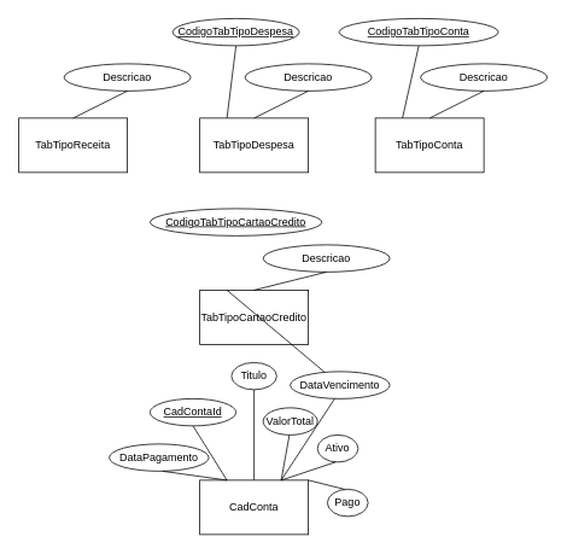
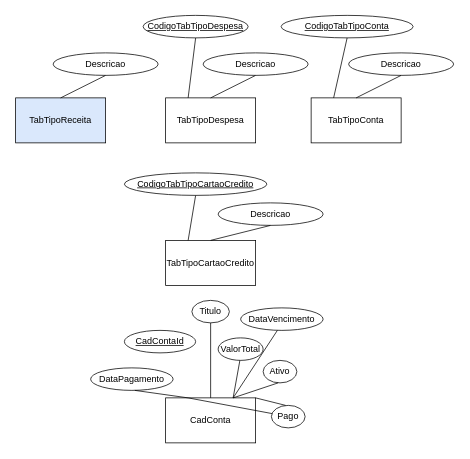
  <mxCell id="0" />
  <mxCell id="1" parent="0" />
- <mxCell id="2" value="TabTipoReceita" style="rounded=0;whiteSpace=wrap;html=1;" vertex="1" parent="1"><mxGeometry x="20" y="130" width="120" height="60" as="geometry" /></mxCell>
+ <mxCell id="2" value="TabTipoReceita" style="rounded=0;whiteSpace=wrap;html=1;fillColor=#dae8fc;" vertex="1" parent="1"><mxGeometry x="20" y="130" width="120" height="60" as="geometry" /></mxCell>
  <mxCell id="3" value="Descricao" style="ellipse;whiteSpace=wrap;html=1;" vertex="1" parent="1"><mxGeometry x="70" y="70" width="140" height="30" as="geometry" /></mxCell>
  <mxCell id="4" value="" style="endArrow=none;html=1;entryX=0.5;entryY=1;entryDx=0;entryDy=0;exitX=0.5;exitY=0;exitDx=0;exitDy=0;" edge="1" parent="1" source="2" target="3"><mxGeometry width="50" height="50" relative="1" as="geometry"><mxPoint x="70" y="130" as="sourcePoint" /><mxPoint x="120" y="80" as="targetPoint" /></mxGeometry></mxCell>
  <mxCell id="5" value="TabTipoDespesa" style="rounded=0;whiteSpace=wrap;html=1;" vertex="1" parent="1"><mxGeometry x="220" y="130" width="120" height="60" as="geometry" /></mxCell>
  <mxCell id="6" value="CodigoTabTipoDespesa" style="ellipse;whiteSpace=wrap;html=1;fontStyle=4" vertex="1" parent="1"><mxGeometry x="190" y="20" width="140" height="30" as="geometry" /></mxCell>
  <mxCell id="7" value="Descricao" style="ellipse;whiteSpace=wrap;html=1;" vertex="1" parent="1"><mxGeometry x="270" y="70" width="140" height="30" as="geometry" /></mxCell>
  <mxCell id="8" value="" style="endArrow=none;html=1;exitX=0.25;exitY=0;exitDx=0;exitDy=0;entryX=0.5;entryY=1;entryDx=0;entryDy=0;" edge="1" parent="1" source="5" target="6"><mxGeometry width="50" height="50" relative="1" as="geometry"><mxPoint x="220" y="130" as="sourcePoint" /><mxPoint x="270" y="80" as="targetPoint" /></mxGeometry></mxCell>
  <mxCell id="9" value="" style="endArrow=none;html=1;entryX=0.5;entryY=1;entryDx=0;entryDy=0;exitX=0.5;exitY=0;exitDx=0;exitDy=0;" edge="1" parent="1" source="5" target="7"><mxGeometry width="50" height="50" relative="1" as="geometry"><mxPoint x="270" y="130" as="sourcePoint" /><mxPoint x="320" y="80" as="targetPoint" /></mxGeometry></mxCell>
  <mxCell id="10" value="TabTipoConta" style="rounded=0;whiteSpace=wrap;html=1;" vertex="1" parent="1"><mxGeometry x="414" y="130" width="120" height="60" as="geometry" /></mxCell>
  <mxCell id="11" value="CodigoTabTipoConta" style="ellipse;whiteSpace=wrap;html=1;fontStyle=4" vertex="1" parent="1"><mxGeometry x="374" y="20" width="176" height="30" as="geometry" /></mxCell>
  <mxCell id="12" value="Descricao" style="ellipse;whiteSpace=wrap;html=1;" vertex="1" parent="1"><mxGeometry x="464" y="70" width="140" height="30" as="geometry" /></mxCell>
  <mxCell id="13" value="" style="endArrow=none;html=1;exitX=0.25;exitY=0;exitDx=0;exitDy=0;entryX=0.5;entryY=1;entryDx=0;entryDy=0;" edge="1" parent="1" source="10" target="11"><mxGeometry width="50" height="50" relative="1" as="geometry"><mxPoint x="414" y="130" as="sourcePoint" /><mxPoint x="464" y="80" as="targetPoint" /></mxGeometry></mxCell>
  <mxCell id="14" value="" style="endArrow=none;html=1;entryX=0.5;entryY=1;entryDx=0;entryDy=0;exitX=0.5;exitY=0;exitDx=0;exitDy=0;" edge="1" parent="1" source="10" target="12"><mxGeometry width="50" height="50" relative="1" as="geometry"><mxPoint x="464" y="130" as="sourcePoint" /><mxPoint x="514" y="80" as="targetPoint" /></mxGeometry></mxCell>
  <mxCell id="15" value="TabTipoCartaoCredito" style="rounded=0;whiteSpace=wrap;html=1;" vertex="1" parent="1"><mxGeometry x="220" y="320" width="120" height="60" as="geometry" /></mxCell>
  <mxCell id="16" value="CodigoTabTipoCartaoCredito" style="ellipse;whiteSpace=wrap;html=1;fontStyle=4" vertex="1" parent="1"><mxGeometry x="165" y="230" width="190" height="30" as="geometry" /></mxCell>
  <mxCell id="17" value="Descricao" style="ellipse;whiteSpace=wrap;html=1;" vertex="1" parent="1"><mxGeometry x="290" y="270" width="140" height="30" as="geometry" /></mxCell>
- <mxCell id="18" value="" style="endArrow=none;html=1;exitX=0.25;exitY=0;exitDx=0;exitDy=0;" edge="1" parent="1" source="15" target="26"><mxGeometry width="50" height="50" relative="1" as="geometry"><mxPoint x="220" y="320" as="sourcePoint" /><mxPoint x="270" y="270" as="targetPoint" /></mxGeometry></mxCell>
+ <mxCell id="18" value="" style="endArrow=none;html=1;exitX=0.25;exitY=0;exitDx=0;exitDy=0;entryX=0.5;entryY=1;entryDx=0;entryDy=0;" edge="1" parent="1" source="15" target="16"><mxGeometry width="50" height="50" relative="1" as="geometry"><mxPoint x="220" y="320" as="sourcePoint" /><mxPoint x="270" y="270" as="targetPoint" /></mxGeometry></mxCell>
  <mxCell id="19" value="" style="endArrow=none;html=1;entryX=0.5;entryY=1;entryDx=0;entryDy=0;exitX=0.5;exitY=0;exitDx=0;exitDy=0;" edge="1" parent="1" source="15" target="17"><mxGeometry width="50" height="50" relative="1" as="geometry"><mxPoint x="270" y="320" as="sourcePoint" /><mxPoint x="320" y="270" as="targetPoint" /></mxGeometry></mxCell>
  <mxCell id="20" value="CadConta" style="rounded=0;whiteSpace=wrap;html=1;" vertex="1" parent="1"><mxGeometry x="220" y="530" width="120" height="60" as="geometry" /></mxCell>
  <mxCell id="21" value="CadContaId" style="ellipse;whiteSpace=wrap;html=1;fontStyle=4" vertex="1" parent="1"><mxGeometry x="165" y="440" width="95" height="30" as="geometry" /></mxCell>
  <mxCell id="22" value="Titulo" style="ellipse;whiteSpace=wrap;html=1;" vertex="1" parent="1"><mxGeometry x="255" y="400" width="50" height="30" as="geometry" /></mxCell>
- <mxCell id="23" value="" style="endArrow=none;html=1;exitX=0.25;exitY=0;exitDx=0;exitDy=0;entryX=0.5;entryY=1;entryDx=0;entryDy=0;" edge="1" parent="1" source="20" target="21"><mxGeometry width="50" height="50" relative="1" as="geometry"><mxPoint x="220" y="530" as="sourcePoint" /><mxPoint x="270" y="480" as="targetPoint" /></mxGeometry></mxCell>
+ <mxCell id="23" value="" style="endArrow=none;html=1;exitX=0.25;exitY=0;exitDx=0;exitDy=0;" edge="1" parent="1" source="20" target="29"><mxGeometry width="50" height="50" relative="1" as="geometry"><mxPoint x="220" y="530" as="sourcePoint" /><mxPoint x="270" y="480" as="targetPoint" /></mxGeometry></mxCell>
  <mxCell id="24" value="" style="endArrow=none;html=1;entryX=0.5;entryY=1;entryDx=0;entryDy=0;exitX=0.5;exitY=0;exitDx=0;exitDy=0;" edge="1" parent="1" source="20" target="22"><mxGeometry width="50" height="50" relative="1" as="geometry"><mxPoint x="270" y="530" as="sourcePoint" /><mxPoint x="320" y="480" as="targetPoint" /></mxGeometry></mxCell>
  <mxCell id="25" value="ValorTotal" style="ellipse;whiteSpace=wrap;html=1;" vertex="1" parent="1"><mxGeometry x="290" y="450" width="60" height="30" as="geometry" /></mxCell>
  <mxCell id="26" value="DataVencimento" style="ellipse;whiteSpace=wrap;html=1;" vertex="1" parent="1"><mxGeometry x="320" y="410" width="110" height="30" as="geometry" /></mxCell>
  <mxCell id="27" value="DataPagamento" style="ellipse;whiteSpace=wrap;html=1;" vertex="1" parent="1"><mxGeometry x="120" y="490" width="110" height="30" as="geometry" /></mxCell>
  <mxCell id="28" value="Ativo" style="ellipse;whiteSpace=wrap;html=1;" vertex="1" parent="1"><mxGeometry x="350" y="480" width="45" height="30" as="geometry" /></mxCell>
  <mxCell id="29" value="Pago" style="ellipse;whiteSpace=wrap;html=1;" vertex="1" parent="1"><mxGeometry x="361" y="540" width="45" height="30" as="geometry" /></mxCell>
  <mxCell id="30" value="" style="endArrow=none;html=1;entryX=0.5;entryY=1;entryDx=0;entryDy=0;exitX=0.75;exitY=0;exitDx=0;exitDy=0;" edge="1" parent="1" source="20"><mxGeometry width="50" height="50" relative="1" as="geometry"><mxPoint x="319" y="580" as="sourcePoint" /><mxPoint x="319" y="480" as="targetPoint" /></mxGeometry></mxCell>
  <mxCell id="31" value="" style="endArrow=none;html=1;entryX=0.5;entryY=1;entryDx=0;entryDy=0;" edge="1" parent="1"><mxGeometry width="50" height="50" relative="1" as="geometry"><mxPoint x="310" y="530" as="sourcePoint" /><mxPoint x="369" y="440" as="targetPoint" /></mxGeometry></mxCell>
  <mxCell id="32" value="" style="endArrow=none;html=1;entryX=0.5;entryY=1;entryDx=0;entryDy=0;exitX=0.25;exitY=0;exitDx=0;exitDy=0;" edge="1" parent="1" source="20"><mxGeometry width="50" height="50" relative="1" as="geometry"><mxPoint x="120" y="610" as="sourcePoint" /><mxPoint x="179" y="520" as="targetPoint" /></mxGeometry></mxCell>
  <mxCell id="33" value="" style="endArrow=none;html=1;exitX=0.75;exitY=0;exitDx=0;exitDy=0;" edge="1" parent="1" source="20"><mxGeometry width="50" height="50" relative="1" as="geometry"><mxPoint x="320" y="560" as="sourcePoint" /><mxPoint x="370" y="510" as="targetPoint" /></mxGeometry></mxCell>
  <mxCell id="34" value="" style="endArrow=none;html=1;exitX=1;exitY=0;exitDx=0;exitDy=0;" edge="1" parent="1" source="20"><mxGeometry width="50" height="50" relative="1" as="geometry"><mxPoint x="330" y="590" as="sourcePoint" /><mxPoint x="380" y="540" as="targetPoint" /></mxGeometry></mxCell>
